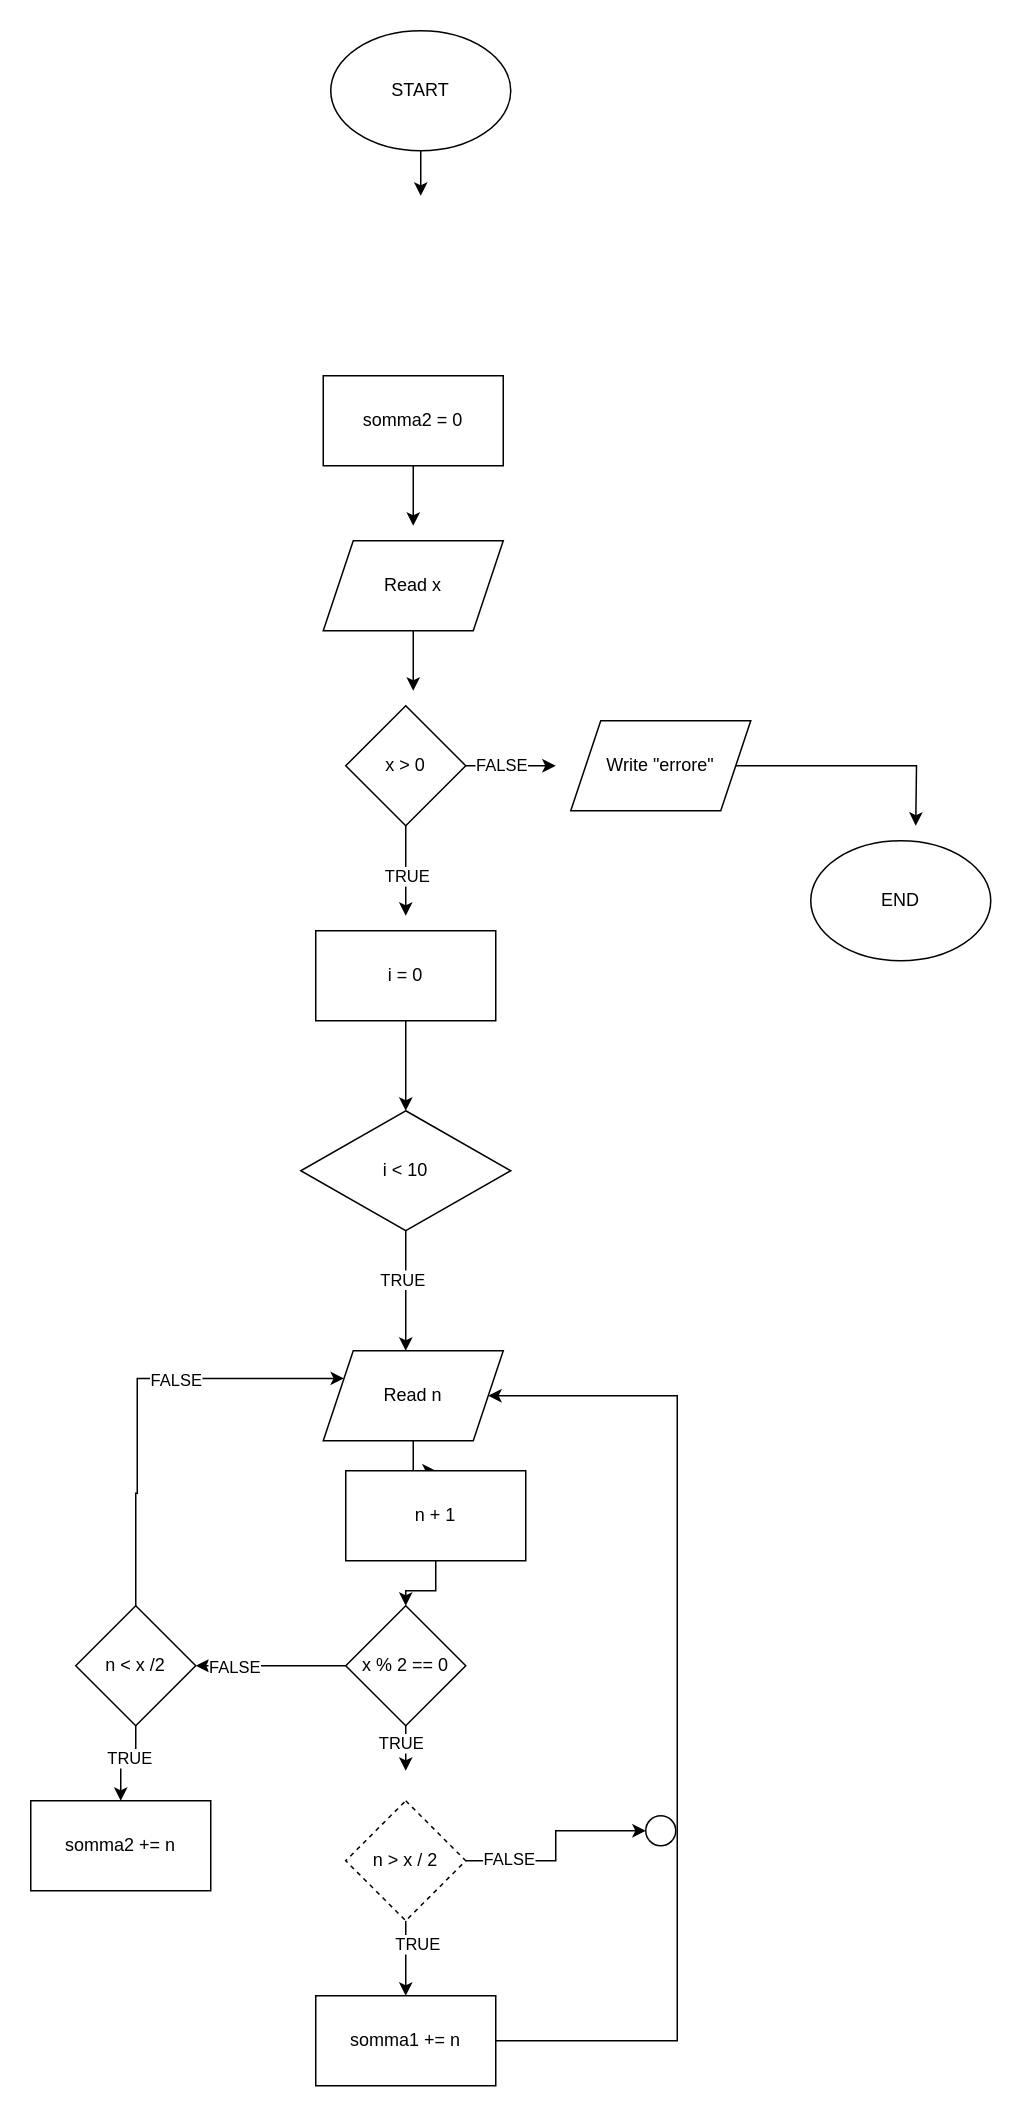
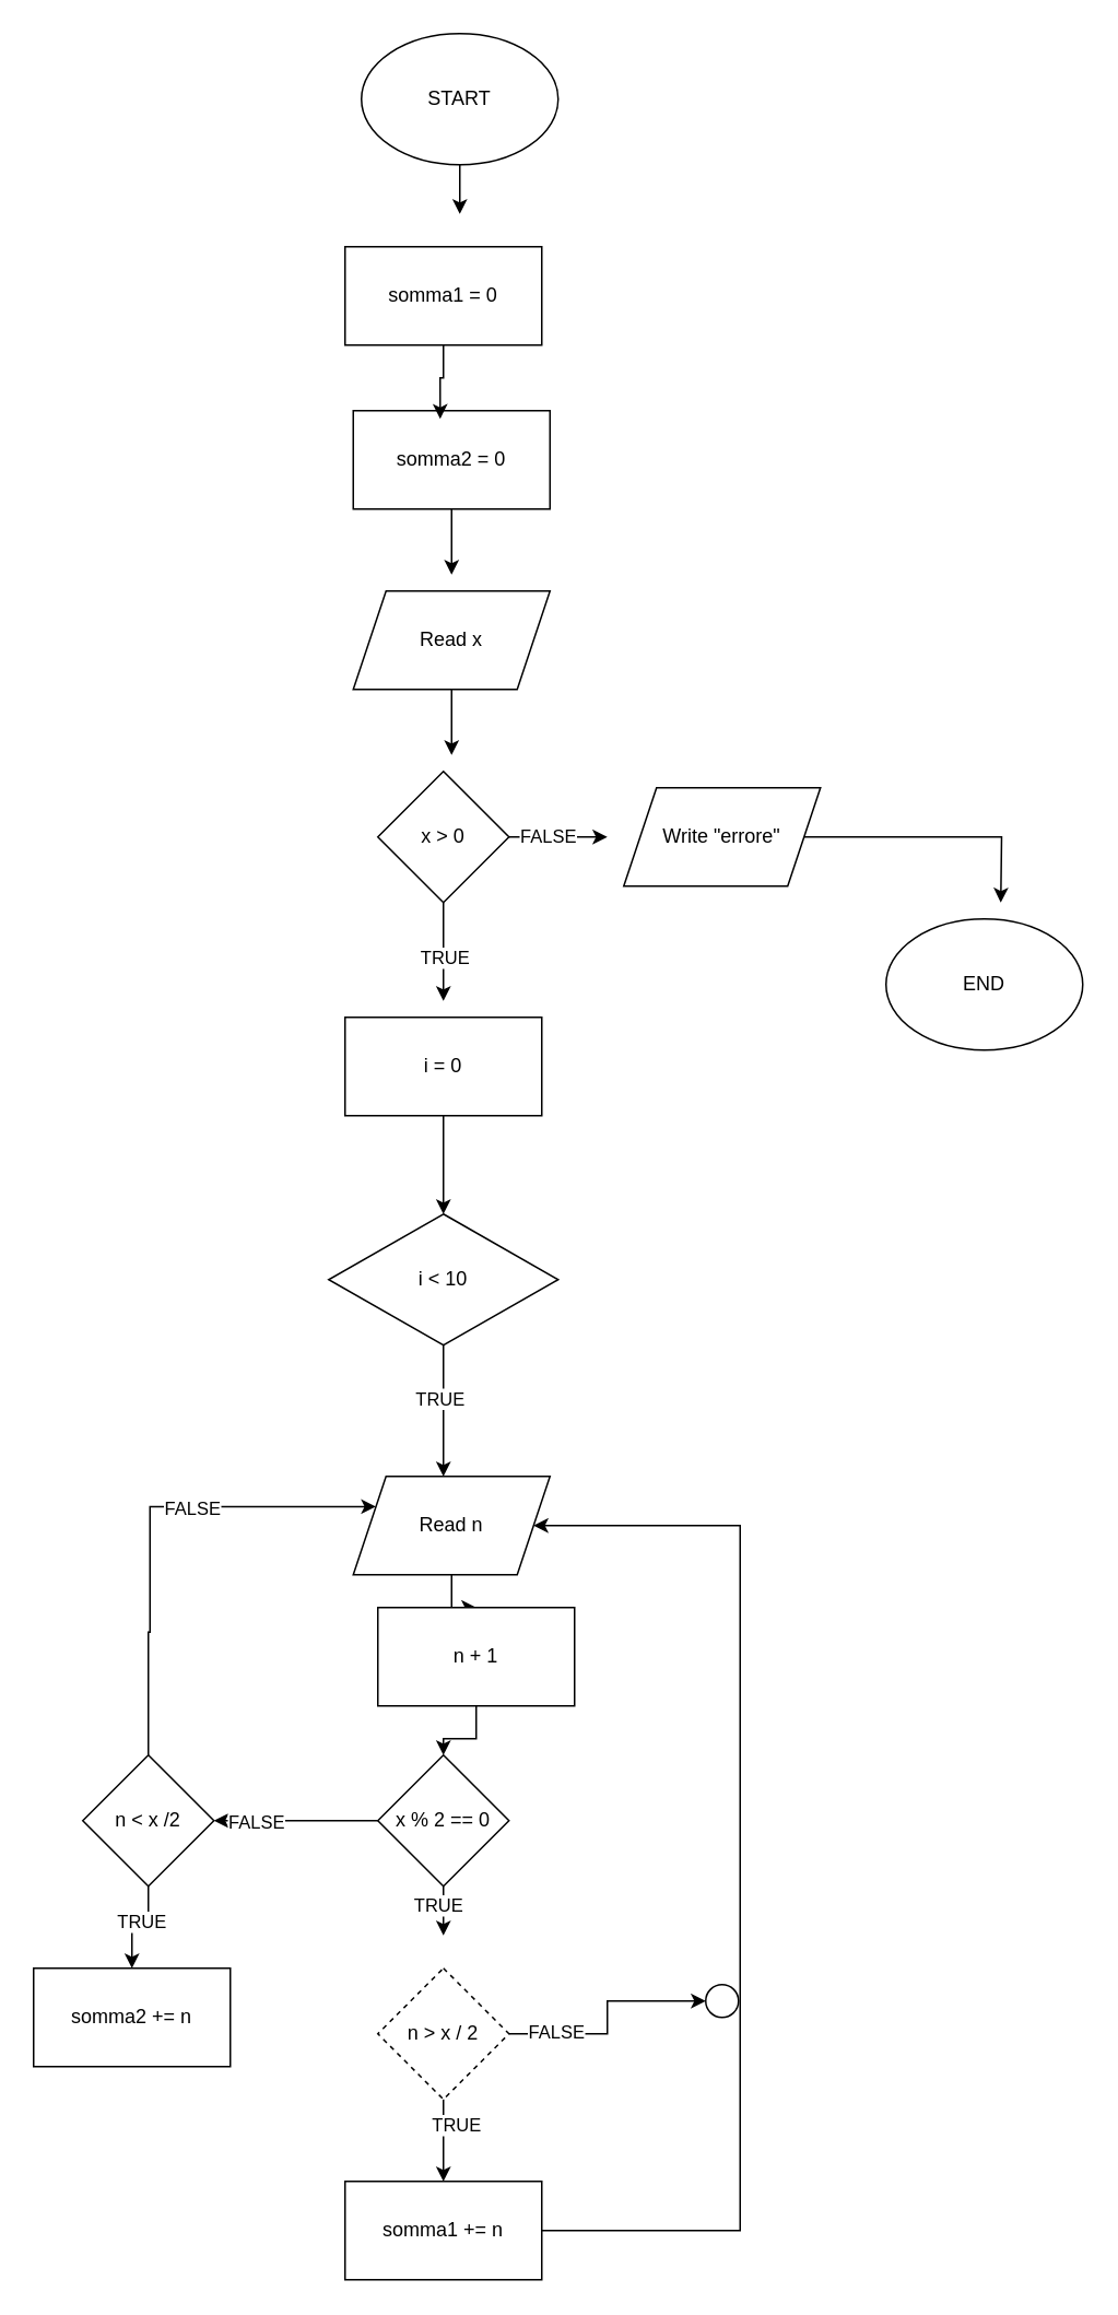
  <mxCell id="0" />
  <mxCell id="1" parent="0" />
  <mxCell id="2" style="edgeStyle=orthogonalEdgeStyle;rounded=0;orthogonalLoop=1;jettySize=auto;html=1;" edge="1" parent="1" source="3"><mxGeometry relative="1" as="geometry"><mxPoint x="280" y="130" as="targetPoint" /></mxGeometry></mxCell>
  <mxCell id="3" value="START" style="ellipse;whiteSpace=wrap;html=1;" vertex="1" parent="1"><mxGeometry x="220" y="20" width="120" height="80" as="geometry" /></mxCell>
  <mxCell id="4" style="edgeStyle=orthogonalEdgeStyle;rounded=0;orthogonalLoop=1;jettySize=auto;html=1;" edge="1" parent="1" source="5"><mxGeometry relative="1" as="geometry"><mxPoint x="275" y="460" as="targetPoint" /></mxGeometry></mxCell>
  <mxCell id="5" value="Read x" style="shape=parallelogram;perimeter=parallelogramPerimeter;whiteSpace=wrap;html=1;fixedSize=1;" vertex="1" parent="1"><mxGeometry x="215" y="360" width="120" height="60" as="geometry" /></mxCell>
  <mxCell id="6" style="edgeStyle=orthogonalEdgeStyle;rounded=0;orthogonalLoop=1;jettySize=auto;html=1;" edge="1" parent="1" source="10"><mxGeometry relative="1" as="geometry"><mxPoint x="370" y="510" as="targetPoint" /></mxGeometry></mxCell>
  <mxCell id="7" value="FALSE" style="edgeLabel;html=1;align=center;verticalAlign=middle;resizable=0;points=[];" vertex="1" connectable="0" parent="6"><mxGeometry x="-0.24" y="1" relative="1" as="geometry"><mxPoint as="offset" /></mxGeometry></mxCell>
  <mxCell id="8" style="edgeStyle=orthogonalEdgeStyle;rounded=0;orthogonalLoop=1;jettySize=auto;html=1;entryX=0.5;entryY=0;entryDx=0;entryDy=0;" edge="1" parent="1" source="10"><mxGeometry relative="1" as="geometry"><mxPoint x="270" y="610" as="targetPoint" /></mxGeometry></mxCell>
  <mxCell id="9" value="TRUE" style="edgeLabel;html=1;align=center;verticalAlign=middle;resizable=0;points=[];" vertex="1" connectable="0" parent="8"><mxGeometry y="-3" relative="1" as="geometry"><mxPoint as="offset" /></mxGeometry></mxCell>
  <mxCell id="10" value="x &amp;gt; 0" style="rhombus;whiteSpace=wrap;html=1;" vertex="1" parent="1"><mxGeometry x="230" y="470" width="80" height="80" as="geometry" /></mxCell>
  <mxCell id="11" value="END" style="ellipse;whiteSpace=wrap;html=1;" vertex="1" parent="1"><mxGeometry x="540" y="560" width="120" height="80" as="geometry" /></mxCell>
  <mxCell id="12" style="edgeStyle=orthogonalEdgeStyle;rounded=0;orthogonalLoop=1;jettySize=auto;html=1;" edge="1" parent="1" source="13"><mxGeometry relative="1" as="geometry"><mxPoint x="610" y="550" as="targetPoint" /></mxGeometry></mxCell>
  <mxCell id="13" value="Write &quot;errore&quot;" style="shape=parallelogram;perimeter=parallelogramPerimeter;whiteSpace=wrap;html=1;fixedSize=1;" vertex="1" parent="1"><mxGeometry x="380" y="480" width="120" height="60" as="geometry" /></mxCell>
  <mxCell id="14" style="edgeStyle=orthogonalEdgeStyle;rounded=0;orthogonalLoop=1;jettySize=auto;html=1;entryX=0.5;entryY=0;entryDx=0;entryDy=0;" edge="1" parent="1" source="15" target="18"><mxGeometry relative="1" as="geometry" /></mxCell>
  <mxCell id="15" value="i = 0" style="rounded=0;whiteSpace=wrap;html=1;" vertex="1" parent="1"><mxGeometry x="210" y="620" width="120" height="60" as="geometry" /></mxCell>
  <mxCell id="16" style="edgeStyle=orthogonalEdgeStyle;rounded=0;orthogonalLoop=1;jettySize=auto;html=1;" edge="1" parent="1" source="18"><mxGeometry relative="1" as="geometry"><mxPoint x="270" y="900" as="targetPoint" /></mxGeometry></mxCell>
  <mxCell id="17" value="TRUE" style="edgeLabel;html=1;align=center;verticalAlign=middle;resizable=0;points=[];" vertex="1" connectable="0" parent="16"><mxGeometry x="-0.205" y="-3" relative="1" as="geometry"><mxPoint as="offset" /></mxGeometry></mxCell>
  <mxCell id="18" value="i &amp;lt; 10" style="rhombus;whiteSpace=wrap;html=1;" vertex="1" parent="1"><mxGeometry x="200" y="740" width="140" height="80" as="geometry" /></mxCell>
  <mxCell id="19" style="edgeStyle=orthogonalEdgeStyle;rounded=0;orthogonalLoop=1;jettySize=auto;html=1;" edge="1" parent="1" source="23"><mxGeometry relative="1" as="geometry"><mxPoint x="270" y="1180" as="targetPoint" /></mxGeometry></mxCell>
  <mxCell id="20" value="TRUE" style="edgeLabel;html=1;align=center;verticalAlign=middle;resizable=0;points=[];" vertex="1" connectable="0" parent="19"><mxGeometry x="-0.309" y="-4" relative="1" as="geometry"><mxPoint as="offset" /></mxGeometry></mxCell>
  <mxCell id="21" style="edgeStyle=orthogonalEdgeStyle;rounded=0;orthogonalLoop=1;jettySize=auto;html=1;entryX=1;entryY=0.5;entryDx=0;entryDy=0;" edge="1" parent="1" source="23" target="44"><mxGeometry relative="1" as="geometry"><mxPoint x="140" y="1110" as="targetPoint" /></mxGeometry></mxCell>
  <mxCell id="22" value="FALSE" style="edgeLabel;html=1;align=center;verticalAlign=middle;resizable=0;points=[];" vertex="1" connectable="0" parent="21"><mxGeometry x="0.503" relative="1" as="geometry"><mxPoint as="offset" /></mxGeometry></mxCell>
  <mxCell id="23" value="x % 2 == 0" style="rhombus;whiteSpace=wrap;html=1;" vertex="1" parent="1"><mxGeometry x="230" y="1070" width="80" height="80" as="geometry" /></mxCell>
  <mxCell id="24" style="edgeStyle=orthogonalEdgeStyle;rounded=0;orthogonalLoop=1;jettySize=auto;html=1;" edge="1" parent="1" source="25" target="38"><mxGeometry relative="1" as="geometry" /></mxCell>
  <mxCell id="25" value="Read n" style="shape=parallelogram;perimeter=parallelogramPerimeter;whiteSpace=wrap;html=1;fixedSize=1;" vertex="1" parent="1"><mxGeometry x="215" y="900" width="120" height="60" as="geometry" /></mxCell>
  <mxCell id="26" style="edgeStyle=orthogonalEdgeStyle;rounded=0;orthogonalLoop=1;jettySize=auto;html=1;entryX=0.5;entryY=0;entryDx=0;entryDy=0;" edge="1" parent="1" source="30" target="32"><mxGeometry relative="1" as="geometry" /></mxCell>
  <mxCell id="27" value="TRUE" style="edgeLabel;html=1;align=center;verticalAlign=middle;resizable=0;points=[];" vertex="1" connectable="0" parent="26"><mxGeometry x="-0.382" y="7" relative="1" as="geometry"><mxPoint as="offset" /></mxGeometry></mxCell>
  <mxCell id="28" style="edgeStyle=orthogonalEdgeStyle;rounded=0;orthogonalLoop=1;jettySize=auto;html=1;" edge="1" parent="1" source="30" target="39"><mxGeometry relative="1" as="geometry"><mxPoint x="420" y="1240" as="targetPoint" /></mxGeometry></mxCell>
  <mxCell id="29" value="FALSE" style="edgeLabel;html=1;align=center;verticalAlign=middle;resizable=0;points=[];" vertex="1" connectable="0" parent="28"><mxGeometry x="-0.6" y="2" relative="1" as="geometry"><mxPoint as="offset" /></mxGeometry></mxCell>
  <mxCell id="30" value="n &amp;gt; x / 2" style="rhombus;whiteSpace=wrap;html=1;dashed=1;" vertex="1" parent="1"><mxGeometry x="230" y="1200" width="80" height="80" as="geometry" /></mxCell>
  <mxCell id="31" style="edgeStyle=orthogonalEdgeStyle;rounded=0;orthogonalLoop=1;jettySize=auto;html=1;" edge="1" parent="1" source="32" target="25"><mxGeometry relative="1" as="geometry"><mxPoint x="450" y="910" as="targetPoint" /><Array as="points"><mxPoint x="451" y="1360" /><mxPoint x="451" y="930" /></Array></mxGeometry></mxCell>
  <mxCell id="32" value="somma1 += n" style="rounded=0;whiteSpace=wrap;html=1;" vertex="1" parent="1"><mxGeometry x="210" y="1330" width="120" height="60" as="geometry" /></mxCell>
  <mxCell id="33" style="edgeStyle=orthogonalEdgeStyle;rounded=0;orthogonalLoop=1;jettySize=auto;html=1;" edge="1" parent="1" source="34"><mxGeometry relative="1" as="geometry"><mxPoint x="275" y="350" as="targetPoint" /></mxGeometry></mxCell>
  <mxCell id="34" value="somma2 = 0" style="rounded=0;whiteSpace=wrap;html=1;" vertex="1" parent="1"><mxGeometry x="215" y="250" width="120" height="60" as="geometry" /></mxCell>
+ <mxCell id="35" value="somma1 = 0" style="rounded=0;whiteSpace=wrap;html=1;" vertex="1" parent="1"><mxGeometry x="210" y="150" width="120" height="60" as="geometry" /></mxCell>
+ <mxCell id="36" style="edgeStyle=orthogonalEdgeStyle;rounded=0;orthogonalLoop=1;jettySize=auto;html=1;entryX=0.442;entryY=0.083;entryDx=0;entryDy=0;entryPerimeter=0;" edge="1" parent="1" source="35" target="34"><mxGeometry relative="1" as="geometry" /></mxCell>
  <mxCell id="37" style="edgeStyle=orthogonalEdgeStyle;rounded=0;orthogonalLoop=1;jettySize=auto;html=1;entryX=0.5;entryY=0;entryDx=0;entryDy=0;" edge="1" parent="1" source="38" target="23"><mxGeometry relative="1" as="geometry" /></mxCell>
  <mxCell id="38" value="n + 1" style="rounded=0;whiteSpace=wrap;html=1;" vertex="1" parent="1"><mxGeometry x="230" y="980" width="120" height="60" as="geometry" /></mxCell>
  <mxCell id="39" value="" style="ellipse;whiteSpace=wrap;html=1;aspect=fixed;" vertex="1" parent="1"><mxGeometry x="430" y="1210" width="20" height="20" as="geometry" /></mxCell>
  <mxCell id="40" style="edgeStyle=orthogonalEdgeStyle;rounded=0;orthogonalLoop=1;jettySize=auto;html=1;entryX=0.5;entryY=0;entryDx=0;entryDy=0;" edge="1" parent="1" source="44" target="45"><mxGeometry relative="1" as="geometry" /></mxCell>
  <mxCell id="41" value="TRUE" style="edgeLabel;html=1;align=center;verticalAlign=middle;resizable=0;points=[];" vertex="1" connectable="0" parent="40"><mxGeometry y="-4" relative="1" as="geometry"><mxPoint as="offset" /></mxGeometry></mxCell>
  <mxCell id="42" style="edgeStyle=orthogonalEdgeStyle;rounded=0;orthogonalLoop=1;jettySize=auto;html=1;exitX=0.5;exitY=0;exitDx=0;exitDy=0;entryX=0;entryY=0.25;entryDx=0;entryDy=0;" edge="1" parent="1" source="44" target="25"><mxGeometry relative="1" as="geometry"><mxPoint x="90" y="920" as="targetPoint" /><Array as="points"><mxPoint x="90" y="995" /><mxPoint x="91" y="995" /><mxPoint x="91" y="919" /></Array></mxGeometry></mxCell>
  <mxCell id="43" value="FALSE" style="edgeLabel;html=1;align=center;verticalAlign=middle;resizable=0;points=[];" vertex="1" connectable="0" parent="42"><mxGeometry x="0.236" y="-1" relative="1" as="geometry"><mxPoint x="-1" as="offset" /></mxGeometry></mxCell>
  <mxCell id="44" value="n &amp;lt; x /2" style="rhombus;whiteSpace=wrap;html=1;" vertex="1" parent="1"><mxGeometry x="50" y="1070" width="80" height="80" as="geometry" /></mxCell>
  <mxCell id="45" value="somma2 += n" style="rounded=0;whiteSpace=wrap;html=1;" vertex="1" parent="1"><mxGeometry x="20" y="1200" width="120" height="60" as="geometry" /></mxCell>
